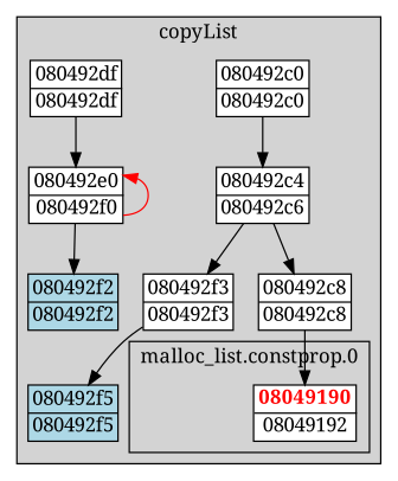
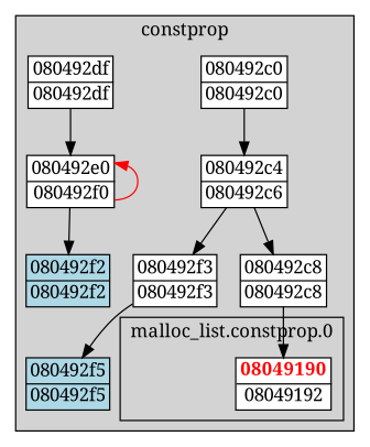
  digraph {
    fontname="Noto Serif"
    node [fillcolor=white fontname="Noto Serif" margin=0 shape=none style="filled,solid"]
    edge [fontname="Noto Serif"]
    n1 [label=<<TABLE BORDER="1" CELLBORDER="0" CELLSPACING="0"><TR><TD><FONT COLOR="red"><B>08049190</B></FONT></TD></TR><HR/><TR><TD>08049192</TD></TR></TABLE>>]
    n2 [label=<<TABLE BORDER="1" CELLBORDER="0" CELLSPACING="0"><TR><TD>080492c0</TD></TR><HR/><TR><TD>080492c0</TD></TR></TABLE>>]
    n3 [label=<<TABLE BORDER="1" CELLBORDER="0" CELLSPACING="0"><TR><TD>080492c4</TD></TR><HR/><TR><TD>080492c6</TD></TR></TABLE>>]
    n4 [label=<<TABLE BORDER="1" CELLBORDER="0" CELLSPACING="0"><TR><TD>080492f3</TD></TR><HR/><TR><TD>080492f3</TD></TR></TABLE>>]
    n5 [fillcolor=lightblue label=<<TABLE BORDER="1" CELLBORDER="0" CELLSPACING="0"><TR><TD>080492f5</TD></TR><HR/><TR><TD>080492f5</TD></TR></TABLE>>]
    n6 [label=<<TABLE BORDER="1" CELLBORDER="0" CELLSPACING="0"><TR><TD>080492c8</TD></TR><HR/><TR><TD>080492c8</TD></TR></TABLE>>]
    n7 [label=<<TABLE BORDER="1" CELLBORDER="0" CELLSPACING="0"><TR><TD>080492df</TD></TR><HR/><TR><TD>080492df</TD></TR></TABLE>>]
    n8 [label=<<TABLE BORDER="1" CELLBORDER="0" CELLSPACING="0"><TR><TD>080492e0</TD></TR><HR/><TR><TD>080492f0</TD></TR></TABLE>>]
    n9 [fillcolor=lightblue label=<<TABLE BORDER="1" CELLBORDER="0" CELLSPACING="0"><TR><TD>080492f2</TD></TR><HR/><TR><TD>080492f2</TD></TR></TABLE>>]
    subgraph cluster_1 {
      color=black
      fillcolor=lightgrey
-     label=copyList
+     label=constprop
      style="filled,solid"
      n2
      n3
      n4
      n5
      n6
      n7
      n8
      n9
      subgraph cluster_2 {
        color=black
        fillcolor=lightgrey
        label="malloc_list.constprop.0"
        style="filled,solid"
        n1
      }
    }
    n2 -> n3
    n3 -> n4
    n3 -> n6
    n4 -> n5
    n6 -> n1
    n7 -> n8
    n8 -> n8 [color=red dir=back]
    n8 -> n9
  }
